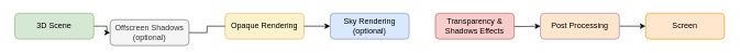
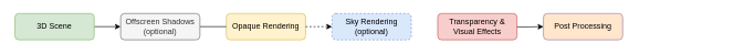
  <mxCell id="0" />
  <mxCell id="1" parent="0" />
  <mxCell id="2" value="" style="edgeStyle=orthogonalEdgeStyle;rounded=0;orthogonalLoop=1;jettySize=auto;html=1;" edge="1" parent="1" source="3" target="13"><mxGeometry relative="1" as="geometry" /></mxCell>
  <mxCell id="3" value="3D Scene" style="rounded=1;whiteSpace=wrap;html=1;fillColor=#d5e8d4;strokeColor=#82b366;" parent="1" vertex="1"><mxGeometry x="20" y="20" width="120" height="40" as="geometry" /></mxCell>
  <mxCell id="4" value="Opaque Rendering" style="rounded=1;whiteSpace=wrap;html=1;fillColor=#fff2cc;strokeColor=#d6b656;" parent="1" vertex="1"><mxGeometry x="340" y="20" width="120" height="40" as="geometry" /></mxCell>
  <mxCell id="5" value="" style="edgeStyle=orthogonalEdgeStyle;rounded=0;orthogonalLoop=1;jettySize=auto;html=1;" parent="1" target="8" edge="1"><mxGeometry relative="1" as="geometry"><mxPoint x="760" y="40" as="sourcePoint" /></mxGeometry></mxCell>
- <mxCell id="6" value="Transparency &amp;amp; Shadows Effects" style="rounded=1;whiteSpace=wrap;html=1;fillColor=#f8cecc;strokeColor=#b85450;" parent="1" vertex="1"><mxGeometry x="660" y="20" width="120" height="40" as="geometry" /></mxCell>
- <mxCell id="7" value="" style="edgeStyle=orthogonalEdgeStyle;rounded=0;orthogonalLoop=1;jettySize=auto;html=1;" parent="1" source="8" target="9" edge="1"><mxGeometry relative="1" as="geometry" /></mxCell>
+ <mxCell id="6" value="Transparency &amp;amp; Visual Effects" style="rounded=1;whiteSpace=wrap;html=1;fillColor=#f8cecc;strokeColor=#b85450;" parent="1" vertex="1"><mxGeometry x="660" y="20" width="120" height="40" as="geometry" /></mxCell>
  <mxCell id="8" value="Post Processing" style="rounded=1;whiteSpace=wrap;html=1;fillColor=#ffe6cc;strokeColor=#9673a6;" parent="1" vertex="1"><mxGeometry x="820" y="20" width="120" height="40" as="geometry" /></mxCell>
- <mxCell id="9" value="Screen" style="rounded=1;whiteSpace=wrap;html=1;fillColor=#ffe6cc;strokeColor=#d79b00;" parent="1" vertex="1"><mxGeometry x="980" y="20" width="120" height="40" as="geometry" /></mxCell>
- <mxCell id="10" value="" style="edgeStyle=orthogonalEdgeStyle;rounded=0;orthogonalLoop=1;jettySize=auto;html=1;" parent="1" source="4" target="11" edge="1"><mxGeometry relative="1" as="geometry"><mxPoint x="430" y="40" as="sourcePoint" /><mxPoint x="655" y="40" as="targetPoint" /></mxGeometry></mxCell>
- <mxCell id="11" value="Sky Rendering&lt;div&gt;(optional)&lt;/div&gt;" style="rounded=1;whiteSpace=wrap;html=1;fillColor=#dae8fc;strokeColor=#6c8ebf;" parent="1" vertex="1"><mxGeometry x="500" y="20" width="120" height="40" as="geometry" /></mxCell>
+ <mxCell id="10" value="" style="edgeStyle=orthogonalEdgeStyle;rounded=0;orthogonalLoop=1;jettySize=auto;html=1;dashed=1;" parent="1" source="4" target="11" edge="1"><mxGeometry relative="1" as="geometry"><mxPoint x="430" y="40" as="sourcePoint" /><mxPoint x="655" y="40" as="targetPoint" /></mxGeometry></mxCell>
+ <mxCell id="11" value="Sky Rendering&lt;div&gt;(optional)&lt;/div&gt;" style="rounded=1;whiteSpace=wrap;html=1;fillColor=#dae8fc;strokeColor=#6c8ebf;dashed=1;" parent="1" vertex="1"><mxGeometry x="500" y="20" width="120" height="40" as="geometry" /></mxCell>
  <mxCell id="12" style="edgeStyle=orthogonalEdgeStyle;rounded=0;orthogonalLoop=1;jettySize=auto;html=1;entryX=0;entryY=0.5;entryDx=0;entryDy=0;endArrow=none;" edge="1" parent="1" source="13" target="4"><mxGeometry relative="1" as="geometry" /></mxCell>
- <mxCell id="13" value="Offscreen Shadows&lt;div&gt;(optional)&lt;/div&gt;" style="rounded=1;whiteSpace=wrap;html=1;fillColor=#f5f5f5;strokeColor=#666666;fontColor=#333333;" vertex="1" parent="1"><mxGeometry x="165" y="30" width="120" height="40" as="geometry" /></mxCell>
+ <mxCell id="13" value="Offscreen Shadows&lt;div&gt;(optional)&lt;/div&gt;" style="rounded=1;whiteSpace=wrap;html=1;fillColor=#f5f5f5;strokeColor=#666666;fontColor=#333333;" vertex="1" parent="1"><mxGeometry x="180" y="20" width="120" height="40" as="geometry" /></mxCell>
